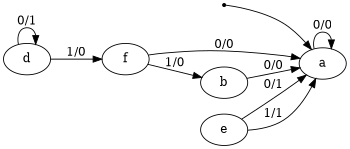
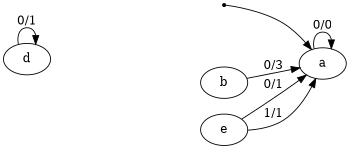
  digraph {
    rankdir=LR
    INIT [shape=point]
    n2 [label=a]
    n3 [label=b]
    n4 [label=d]
-   f
    n6 [label=e]
    INIT -> n2
    n2 -> n2 [label="0/0"]
-   n3 -> n2 [label="0/0"]
+   n3 -> n2 [label="0/3"]
    n4 -> n4 [label="0/1"]
-   n4 -> f [label="1/0"]
-   f -> n2 [label="0/0"]
-   f -> n3 [label="1/0"]
    n6 -> n2 [label="0/1"]
    n6 -> n2 [label="1/1"]
  }
